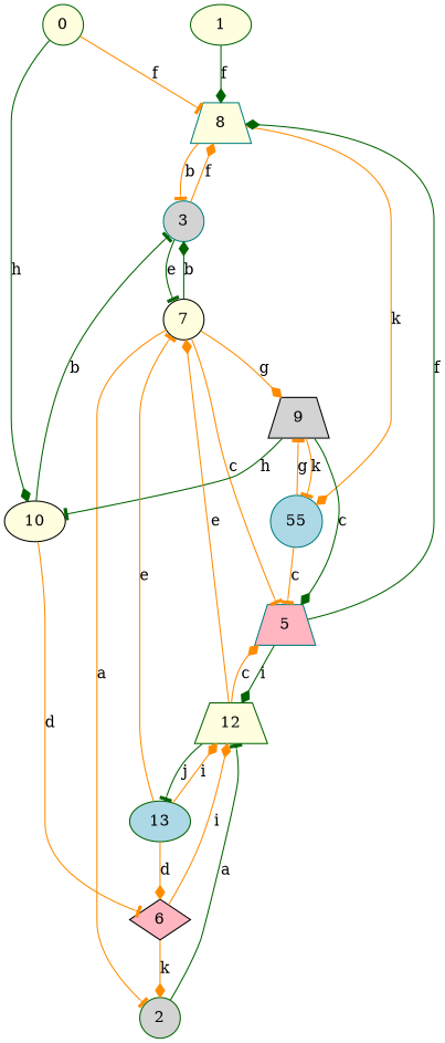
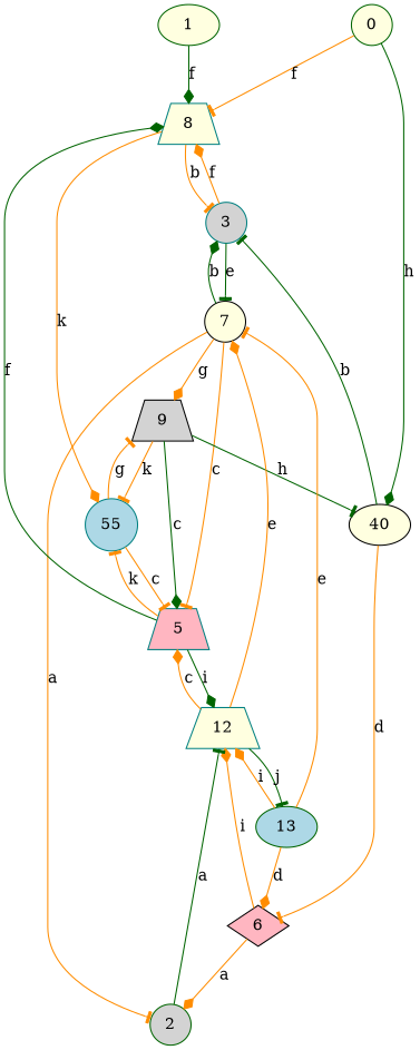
  strict digraph {
    node [color=teal fillcolor=lightyellow shape=circle style=filled]
    edge [arrowhead=diamond color=darkorange]
    1 [color=darkgreen shape=ellipse]
    8 [shape=trapezium]
    3 [fillcolor=lightgrey]
    n4 [fillcolor=lightblue label=55]
    0 [color=darkgreen]
-   10 [color=black shape=ellipse]
+   10 [color=black shape=ellipse label=40]
    6 [color=black fillcolor=lightpink shape=diamond]
    7 [color=black]
    5 [fillcolor=lightpink shape=trapezium]
    2 [color=darkgreen fillcolor=lightgrey]
    9 [color=black fillcolor=lightgrey shape=trapezium]
-   12 [color=darkgreen shape=trapezium]
+   12 [shape=trapezium]
    13 [color=darkgreen fillcolor=lightblue shape=ellipse]
    1 -> 8 [color=darkgreen label=f]
    8 -> 3 [arrowhead=tee label=b]
    8 -> n4 [label=k]
    3 -> 8 [label=f]
    3 -> 7 [arrowhead=tee color=darkgreen label=e]
    n4 -> 5 [arrowhead=tee label=c]
    n4 -> 9 [arrowhead=tee label=g]
    0 -> 8 [arrowhead=tee label=f]
    0 -> 10 [color=darkgreen label=h]
    10 -> 3 [arrowhead=tee color=darkgreen label=b]
    10 -> 6 [arrowhead=tee label=d]
-   6 -> 2 [label=k]
+   6 -> 2 [label=a]
    6 -> 12 [label=i]
    7 -> 3 [color=darkgreen label=b]
    7 -> 5 [arrowhead=tee label=c]
    7 -> 2 [arrowhead=tee label=a]
    7 -> 9 [label=g]
    5 -> 8 [color=darkgreen label=f]
+   5 -> n4 [arrowhead=tee label=k]
    5 -> 12 [color=darkgreen label=i]
    2 -> 12 [arrowhead=tee color=darkgreen label=a]
    9 -> n4 [arrowhead=tee label=k]
    9 -> 10 [arrowhead=tee color=darkgreen label=h]
    9 -> 5 [color=darkgreen label=c]
    12 -> 7 [label=e]
    12 -> 5 [label=c]
    12 -> 13 [arrowhead=tee color=darkgreen label=j]
    13 -> 6 [label=d]
    13 -> 7 [arrowhead=tee label=e]
    13 -> 12 [label=i]
  }
